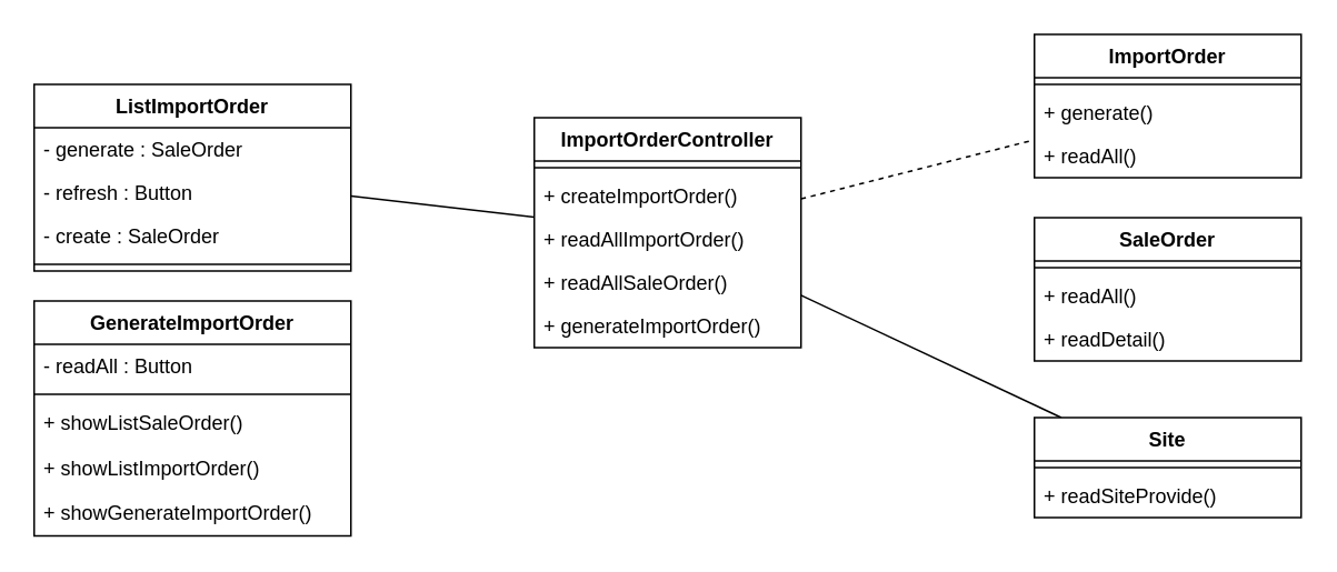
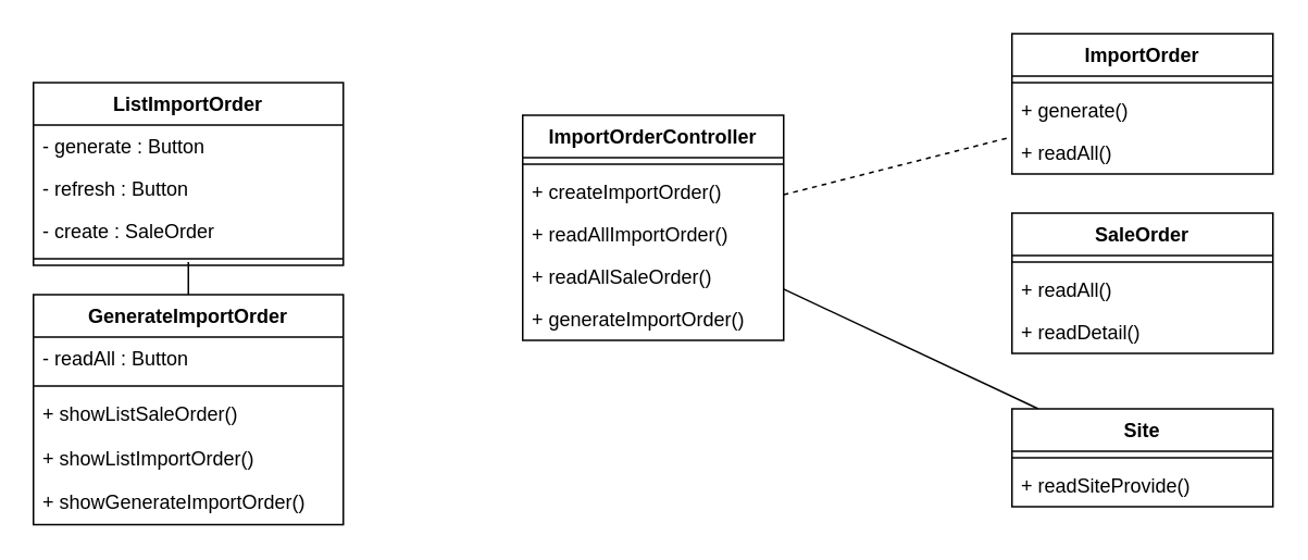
  <mxCell id="0" />
  <mxCell id="1" parent="0" />
  <mxCell id="2" style="edgeStyle=none;rounded=0;orthogonalLoop=1;jettySize=auto;html=1;endArrow=none;endFill=0;" parent="1" source="6" target="31" edge="1"><mxGeometry relative="1" as="geometry" /></mxCell>
  <mxCell id="3" style="rounded=0;orthogonalLoop=1;jettySize=auto;html=1;endArrow=none;endFill=0;dashed=1;" parent="1" source="6" target="17" edge="1"><mxGeometry relative="1" as="geometry" /></mxCell>
- <mxCell id="5" style="edgeStyle=none;rounded=0;orthogonalLoop=1;jettySize=auto;html=1;endArrow=none;endFill=0;" parent="1" source="12" target="6" edge="1"><mxGeometry relative="1" as="geometry" /></mxCell>
+ <mxCell id="4" style="edgeStyle=orthogonalEdgeStyle;rounded=0;orthogonalLoop=1;jettySize=auto;html=1;endArrow=none;endFill=0;" parent="1" source="12" target="21" edge="1"><mxGeometry relative="1" as="geometry" /></mxCell>
  <mxCell id="6" value="ImportOrderController" style="swimlane;fontStyle=1;align=center;verticalAlign=top;childLayout=stackLayout;horizontal=1;startSize=26;horizontalStack=0;resizeParent=1;resizeParentMax=0;resizeLast=0;collapsible=1;marginBottom=0;" parent="1" vertex="1"><mxGeometry x="320" y="70" width="160" height="138" as="geometry" /></mxCell>
  <mxCell id="7" value="" style="line;strokeWidth=1;fillColor=none;align=left;verticalAlign=middle;spacingTop=-1;spacingLeft=3;spacingRight=3;rotatable=0;labelPosition=right;points=[];portConstraint=eastwest;" parent="6" vertex="1"><mxGeometry y="26" width="160" height="8" as="geometry" /></mxCell>
  <mxCell id="8" value="+ createImportOrder()" style="text;strokeColor=none;fillColor=none;align=left;verticalAlign=top;spacingLeft=4;spacingRight=4;overflow=hidden;rotatable=0;points=[[0,0.5],[1,0.5]];portConstraint=eastwest;" parent="6" vertex="1"><mxGeometry y="34" width="160" height="26" as="geometry" /></mxCell>
  <mxCell id="9" value="+ readAllImportOrder()" style="text;strokeColor=none;fillColor=none;align=left;verticalAlign=top;spacingLeft=4;spacingRight=4;overflow=hidden;rotatable=0;points=[[0,0.5],[1,0.5]];portConstraint=eastwest;" parent="6" vertex="1"><mxGeometry y="60" width="160" height="26" as="geometry" /></mxCell>
  <mxCell id="10" value="+ readAllSaleOrder()" style="text;strokeColor=none;fillColor=none;align=left;verticalAlign=top;spacingLeft=4;spacingRight=4;overflow=hidden;rotatable=0;points=[[0,0.5],[1,0.5]];portConstraint=eastwest;" parent="6" vertex="1"><mxGeometry y="86" width="160" height="26" as="geometry" /></mxCell>
  <mxCell id="11" value="+ generateImportOrder()" style="text;strokeColor=none;fillColor=none;align=left;verticalAlign=top;spacingLeft=4;spacingRight=4;overflow=hidden;rotatable=0;points=[[0,0.5],[1,0.5]];portConstraint=eastwest;" vertex="1" parent="6"><mxGeometry y="112" width="160" height="26" as="geometry" /></mxCell>
  <mxCell id="12" value="ListImportOrder" style="swimlane;fontStyle=1;align=center;verticalAlign=top;childLayout=stackLayout;horizontal=1;startSize=26;horizontalStack=0;resizeParent=1;resizeParentMax=0;resizeLast=0;collapsible=1;marginBottom=0;" parent="1" vertex="1"><mxGeometry x="20" y="50" width="190" height="112" as="geometry" /></mxCell>
- <mxCell id="13" value="- generate : SaleOrder" style="text;strokeColor=none;fillColor=none;align=left;verticalAlign=top;spacingLeft=4;spacingRight=4;overflow=hidden;rotatable=0;points=[[0,0.5],[1,0.5]];portConstraint=eastwest;" parent="12" vertex="1"><mxGeometry y="26" width="190" height="26" as="geometry" /></mxCell>
+ <mxCell id="13" value="- generate : Button" style="text;strokeColor=none;fillColor=none;align=left;verticalAlign=top;spacingLeft=4;spacingRight=4;overflow=hidden;rotatable=0;points=[[0,0.5],[1,0.5]];portConstraint=eastwest;" parent="12" vertex="1"><mxGeometry y="26" width="190" height="26" as="geometry" /></mxCell>
  <mxCell id="14" value="- refresh : Button" style="text;strokeColor=none;fillColor=none;align=left;verticalAlign=top;spacingLeft=4;spacingRight=4;overflow=hidden;rotatable=0;points=[[0,0.5],[1,0.5]];portConstraint=eastwest;" parent="12" vertex="1"><mxGeometry y="52" width="190" height="26" as="geometry" /></mxCell>
  <mxCell id="15" value="- create : SaleOrder" style="text;strokeColor=none;fillColor=none;align=left;verticalAlign=top;spacingLeft=4;spacingRight=4;overflow=hidden;rotatable=0;points=[[0,0.5],[1,0.5]];portConstraint=eastwest;" vertex="1" parent="12"><mxGeometry y="78" width="190" height="26" as="geometry" /></mxCell>
  <mxCell id="16" value="" style="line;strokeWidth=1;fillColor=none;align=left;verticalAlign=middle;spacingTop=-1;spacingLeft=3;spacingRight=3;rotatable=0;labelPosition=right;points=[];portConstraint=eastwest;" parent="12" vertex="1"><mxGeometry y="104" width="190" height="8" as="geometry" /></mxCell>
  <mxCell id="17" value="ImportOrder" style="swimlane;fontStyle=1;align=center;verticalAlign=top;childLayout=stackLayout;horizontal=1;startSize=26;horizontalStack=0;resizeParent=1;resizeParentMax=0;resizeLast=0;collapsible=1;marginBottom=0;" parent="1" vertex="1"><mxGeometry x="620" y="20" width="160" height="86" as="geometry" /></mxCell>
  <mxCell id="18" value="" style="line;strokeWidth=1;fillColor=none;align=left;verticalAlign=middle;spacingTop=-1;spacingLeft=3;spacingRight=3;rotatable=0;labelPosition=right;points=[];portConstraint=eastwest;" parent="17" vertex="1"><mxGeometry y="26" width="160" height="8" as="geometry" /></mxCell>
  <mxCell id="19" value="+ generate()" style="text;strokeColor=none;fillColor=none;align=left;verticalAlign=top;spacingLeft=4;spacingRight=4;overflow=hidden;rotatable=0;points=[[0,0.5],[1,0.5]];portConstraint=eastwest;" parent="17" vertex="1"><mxGeometry y="34" width="160" height="26" as="geometry" /></mxCell>
  <mxCell id="20" value="+ readAll()" style="text;strokeColor=none;fillColor=none;align=left;verticalAlign=top;spacingLeft=4;spacingRight=4;overflow=hidden;rotatable=0;points=[[0,0.5],[1,0.5]];portConstraint=eastwest;" parent="17" vertex="1"><mxGeometry y="60" width="160" height="26" as="geometry" /></mxCell>
  <mxCell id="21" value="GenerateImportOrder" style="swimlane;fontStyle=1;align=center;verticalAlign=top;childLayout=stackLayout;horizontal=1;startSize=26;horizontalStack=0;resizeParent=1;resizeParentMax=0;resizeLast=0;collapsible=1;marginBottom=0;" parent="1" vertex="1"><mxGeometry x="20" y="180" width="190" height="141" as="geometry" /></mxCell>
  <mxCell id="22" value="- readAll : Button" style="text;strokeColor=none;fillColor=none;align=left;verticalAlign=top;spacingLeft=4;spacingRight=4;overflow=hidden;rotatable=0;points=[[0,0.5],[1,0.5]];portConstraint=eastwest;" parent="21" vertex="1"><mxGeometry y="26" width="190" height="26" as="geometry" /></mxCell>
  <mxCell id="23" value="" style="line;strokeWidth=1;fillColor=none;align=left;verticalAlign=middle;spacingTop=-1;spacingLeft=3;spacingRight=3;rotatable=0;labelPosition=right;points=[];portConstraint=eastwest;" parent="21" vertex="1"><mxGeometry y="52" width="190" height="8" as="geometry" /></mxCell>
  <mxCell id="24" value="+ showListSaleOrder()" style="text;strokeColor=none;fillColor=none;align=left;verticalAlign=top;spacingLeft=4;spacingRight=4;overflow=hidden;rotatable=0;points=[[0,0.5],[1,0.5]];portConstraint=eastwest;" parent="21" vertex="1"><mxGeometry y="60" width="190" height="27" as="geometry" /></mxCell>
  <mxCell id="25" value="+ showListImportOrder()" style="text;strokeColor=none;fillColor=none;align=left;verticalAlign=top;spacingLeft=4;spacingRight=4;overflow=hidden;rotatable=0;points=[[0,0.5],[1,0.5]];portConstraint=eastwest;" parent="21" vertex="1"><mxGeometry y="87" width="190" height="27" as="geometry" /></mxCell>
  <mxCell id="26" value="+ showGenerateImportOrder()" style="text;strokeColor=none;fillColor=none;align=left;verticalAlign=top;spacingLeft=4;spacingRight=4;overflow=hidden;rotatable=0;points=[[0,0.5],[1,0.5]];portConstraint=eastwest;" parent="21" vertex="1"><mxGeometry y="114" width="190" height="27" as="geometry" /></mxCell>
  <mxCell id="27" value="SaleOrder" style="swimlane;fontStyle=1;align=center;verticalAlign=top;childLayout=stackLayout;horizontal=1;startSize=26;horizontalStack=0;resizeParent=1;resizeParentMax=0;resizeLast=0;collapsible=1;marginBottom=0;" parent="1" vertex="1"><mxGeometry x="620" y="130" width="160" height="86" as="geometry" /></mxCell>
  <mxCell id="28" value="" style="line;strokeWidth=1;fillColor=none;align=left;verticalAlign=middle;spacingTop=-1;spacingLeft=3;spacingRight=3;rotatable=0;labelPosition=right;points=[];portConstraint=eastwest;" parent="27" vertex="1"><mxGeometry y="26" width="160" height="8" as="geometry" /></mxCell>
  <mxCell id="29" value="+ readAll()" style="text;strokeColor=none;fillColor=none;align=left;verticalAlign=top;spacingLeft=4;spacingRight=4;overflow=hidden;rotatable=0;points=[[0,0.5],[1,0.5]];portConstraint=eastwest;" parent="27" vertex="1"><mxGeometry y="34" width="160" height="26" as="geometry" /></mxCell>
  <mxCell id="30" value="+ readDetail()" style="text;strokeColor=none;fillColor=none;align=left;verticalAlign=top;spacingLeft=4;spacingRight=4;overflow=hidden;rotatable=0;points=[[0,0.5],[1,0.5]];portConstraint=eastwest;" vertex="1" parent="27"><mxGeometry y="60" width="160" height="26" as="geometry" /></mxCell>
  <mxCell id="31" value="Site" style="swimlane;fontStyle=1;align=center;verticalAlign=top;childLayout=stackLayout;horizontal=1;startSize=26;horizontalStack=0;resizeParent=1;resizeParentMax=0;resizeLast=0;collapsible=1;marginBottom=0;" parent="1" vertex="1"><mxGeometry x="620" y="250" width="160" height="60" as="geometry" /></mxCell>
  <mxCell id="32" value="" style="line;strokeWidth=1;fillColor=none;align=left;verticalAlign=middle;spacingTop=-1;spacingLeft=3;spacingRight=3;rotatable=0;labelPosition=right;points=[];portConstraint=eastwest;" parent="31" vertex="1"><mxGeometry y="26" width="160" height="8" as="geometry" /></mxCell>
  <mxCell id="33" value="+ readSiteProvide()" style="text;strokeColor=none;fillColor=none;align=left;verticalAlign=top;spacingLeft=4;spacingRight=4;overflow=hidden;rotatable=0;points=[[0,0.5],[1,0.5]];portConstraint=eastwest;" parent="31" vertex="1"><mxGeometry y="34" width="160" height="26" as="geometry" /></mxCell>
